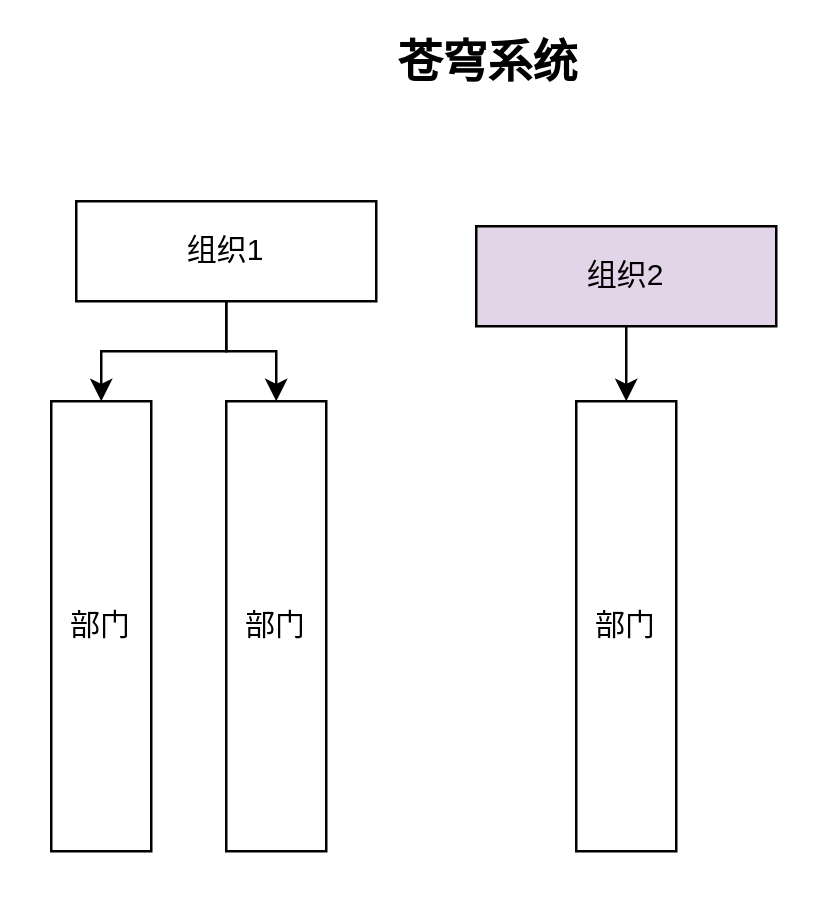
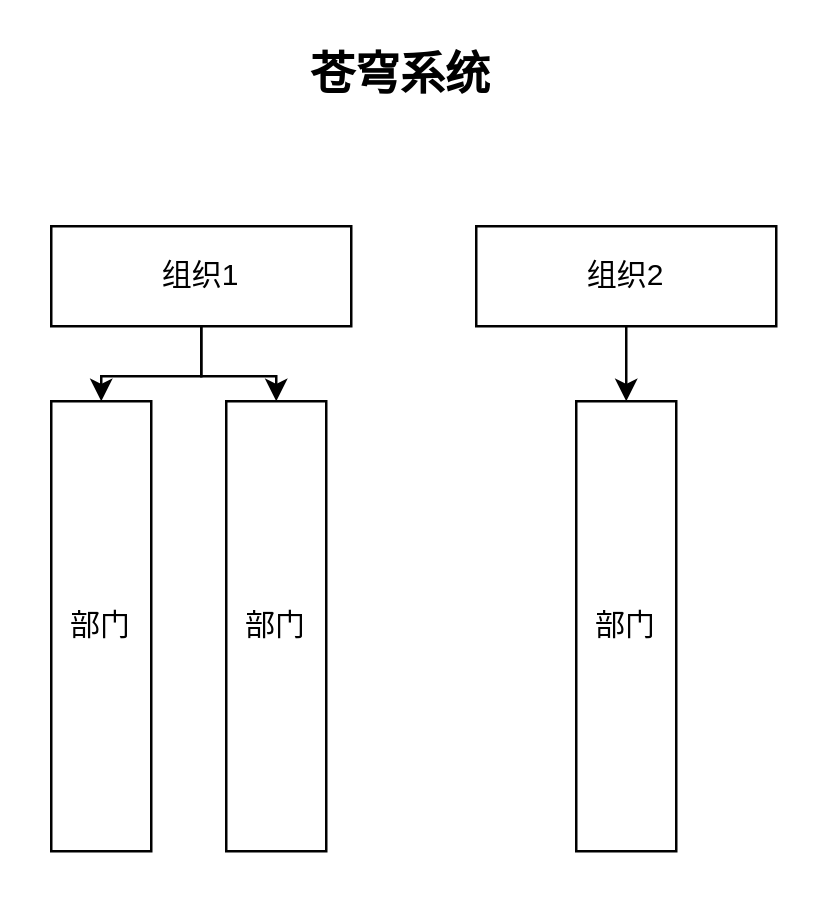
  <mxCell id="0" />
  <mxCell id="1" parent="0" />
- <mxCell id="2" value="&lt;font style=&quot;font-size: 18px&quot;&gt;&lt;b&gt;苍穹系统&lt;/b&gt;&lt;/font&gt;" style="text;html=1;strokeColor=none;fillColor=none;align=center;verticalAlign=middle;whiteSpace=wrap;rounded=0;" vertex="1" parent="1"><mxGeometry x="135" y="15" width="120" height="20" as="geometry" /></mxCell>
+ <mxCell id="2" value="&lt;font style=&quot;font-size: 18px&quot;&gt;&lt;b&gt;苍穹系统&lt;/b&gt;&lt;/font&gt;" style="text;html=1;strokeColor=none;fillColor=none;align=center;verticalAlign=middle;whiteSpace=wrap;rounded=0;" vertex="1" parent="1"><mxGeometry x="100" y="20" width="120" height="20" as="geometry" /></mxCell>
  <mxCell id="3" style="edgeStyle=orthogonalEdgeStyle;rounded=0;orthogonalLoop=1;jettySize=auto;html=1;entryX=0.5;entryY=0;entryDx=0;entryDy=0;" edge="1" parent="1" source="5" target="8"><mxGeometry relative="1" as="geometry" /></mxCell>
  <mxCell id="4" style="edgeStyle=orthogonalEdgeStyle;rounded=0;orthogonalLoop=1;jettySize=auto;html=1;entryX=0.5;entryY=0;entryDx=0;entryDy=0;" edge="1" parent="1" source="5" target="9"><mxGeometry relative="1" as="geometry" /></mxCell>
- <mxCell id="5" value="组织1" style="rounded=0;whiteSpace=wrap;html=1;" vertex="1" parent="1"><mxGeometry x="30" y="80" width="120" height="40" as="geometry" /></mxCell>
+ <mxCell id="5" value="组织1" style="rounded=0;whiteSpace=wrap;html=1;" vertex="1" parent="1"><mxGeometry x="20" y="90" width="120" height="40" as="geometry" /></mxCell>
  <mxCell id="6" style="edgeStyle=orthogonalEdgeStyle;rounded=0;orthogonalLoop=1;jettySize=auto;html=1;entryX=0.5;entryY=0;entryDx=0;entryDy=0;" edge="1" parent="1" source="7" target="10"><mxGeometry relative="1" as="geometry" /></mxCell>
- <mxCell id="7" value="组织2" style="rounded=0;whiteSpace=wrap;html=1;fillColor=#e1d5e7;" vertex="1" parent="1"><mxGeometry x="190" y="90" width="120" height="40" as="geometry" /></mxCell>
+ <mxCell id="7" value="组织2" style="rounded=0;whiteSpace=wrap;html=1;" vertex="1" parent="1"><mxGeometry x="190" y="90" width="120" height="40" as="geometry" /></mxCell>
  <mxCell id="8" value="部门" style="rounded=0;whiteSpace=wrap;html=1;" vertex="1" parent="1"><mxGeometry x="20" y="160" width="40" height="180" as="geometry" /></mxCell>
  <mxCell id="9" value="部门" style="rounded=0;whiteSpace=wrap;html=1;" vertex="1" parent="1"><mxGeometry x="90" y="160" width="40" height="180" as="geometry" /></mxCell>
  <mxCell id="10" value="部门" style="rounded=0;whiteSpace=wrap;html=1;" vertex="1" parent="1"><mxGeometry x="230" y="160" width="40" height="180" as="geometry" /></mxCell>
